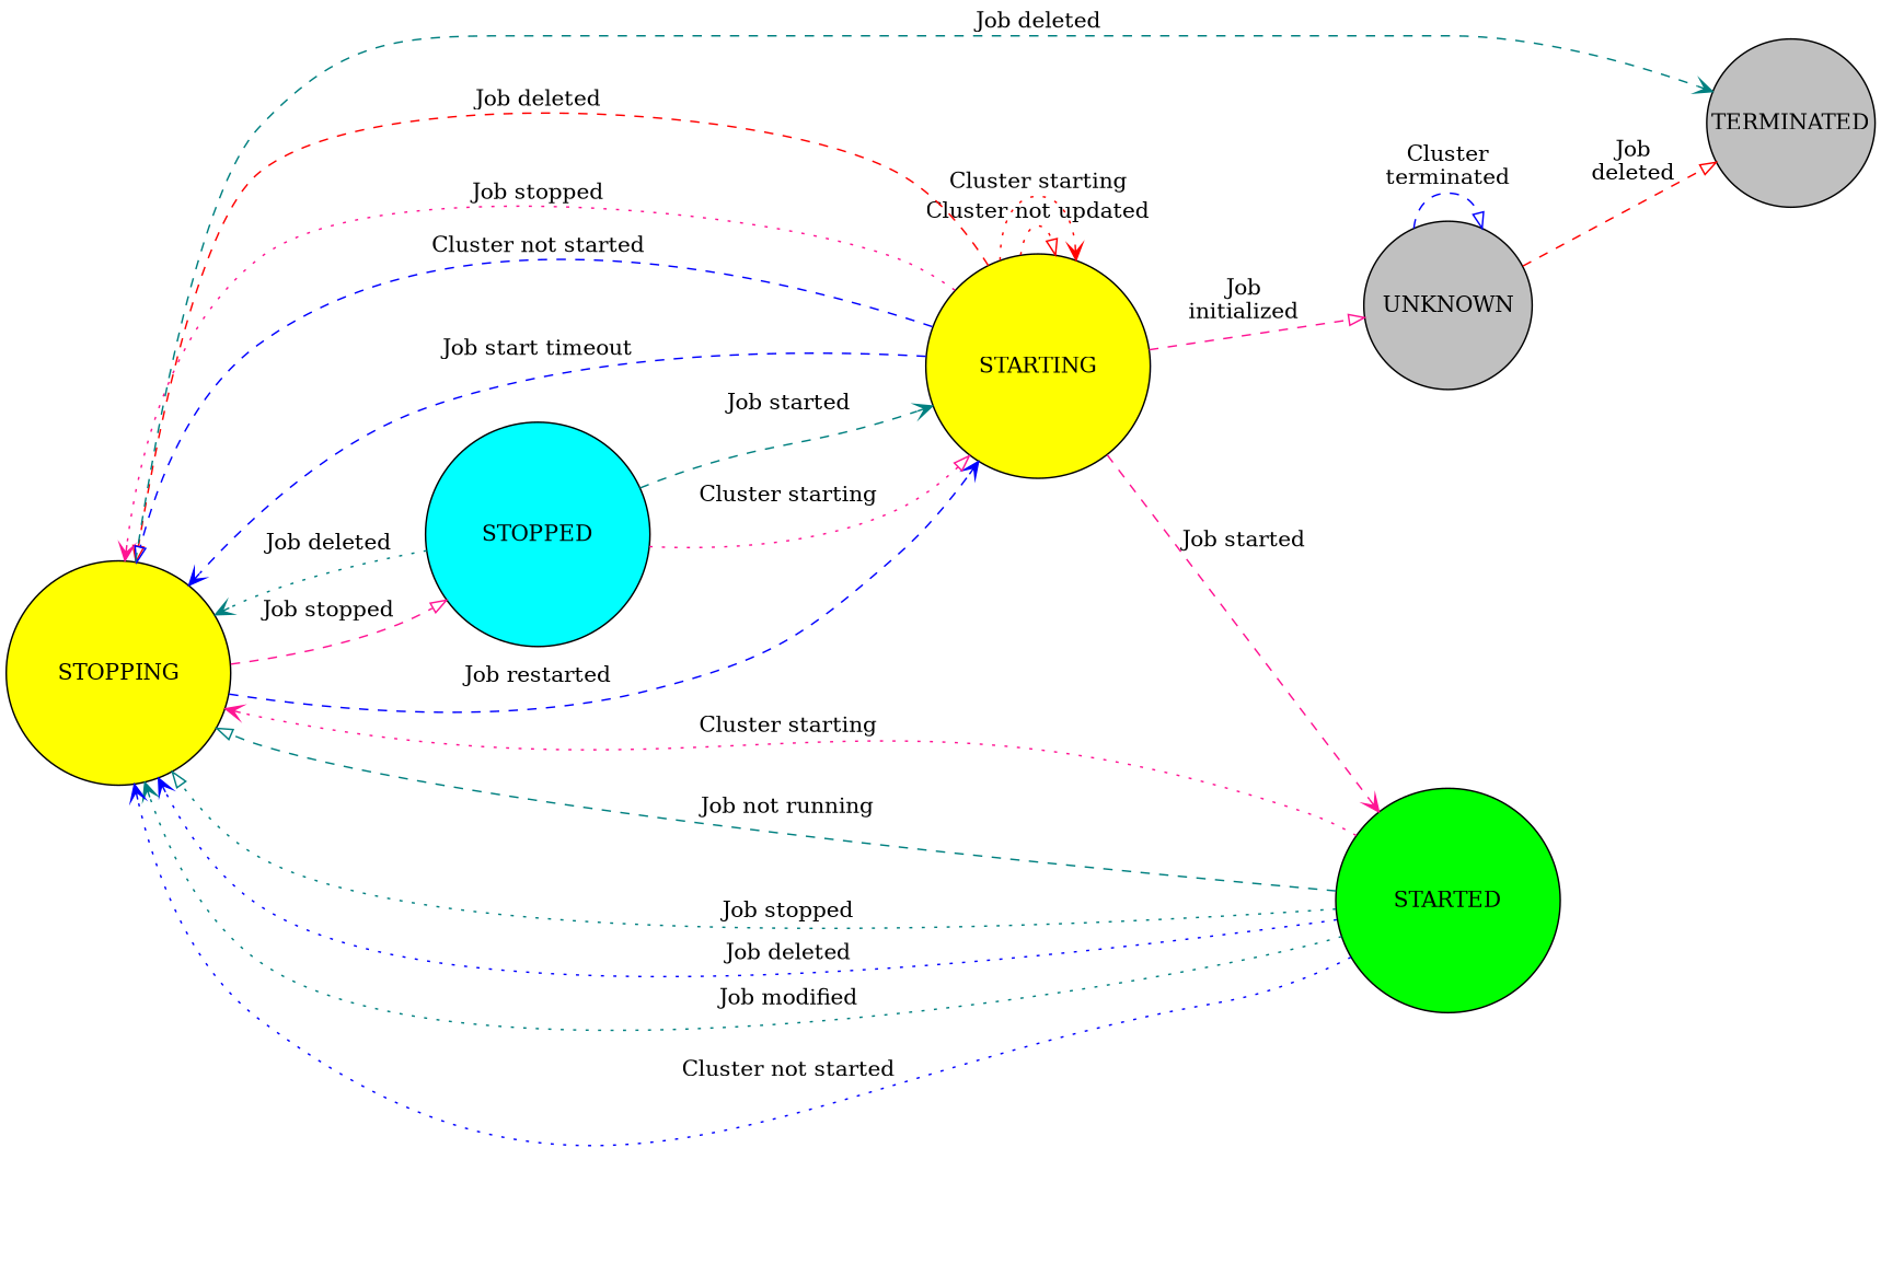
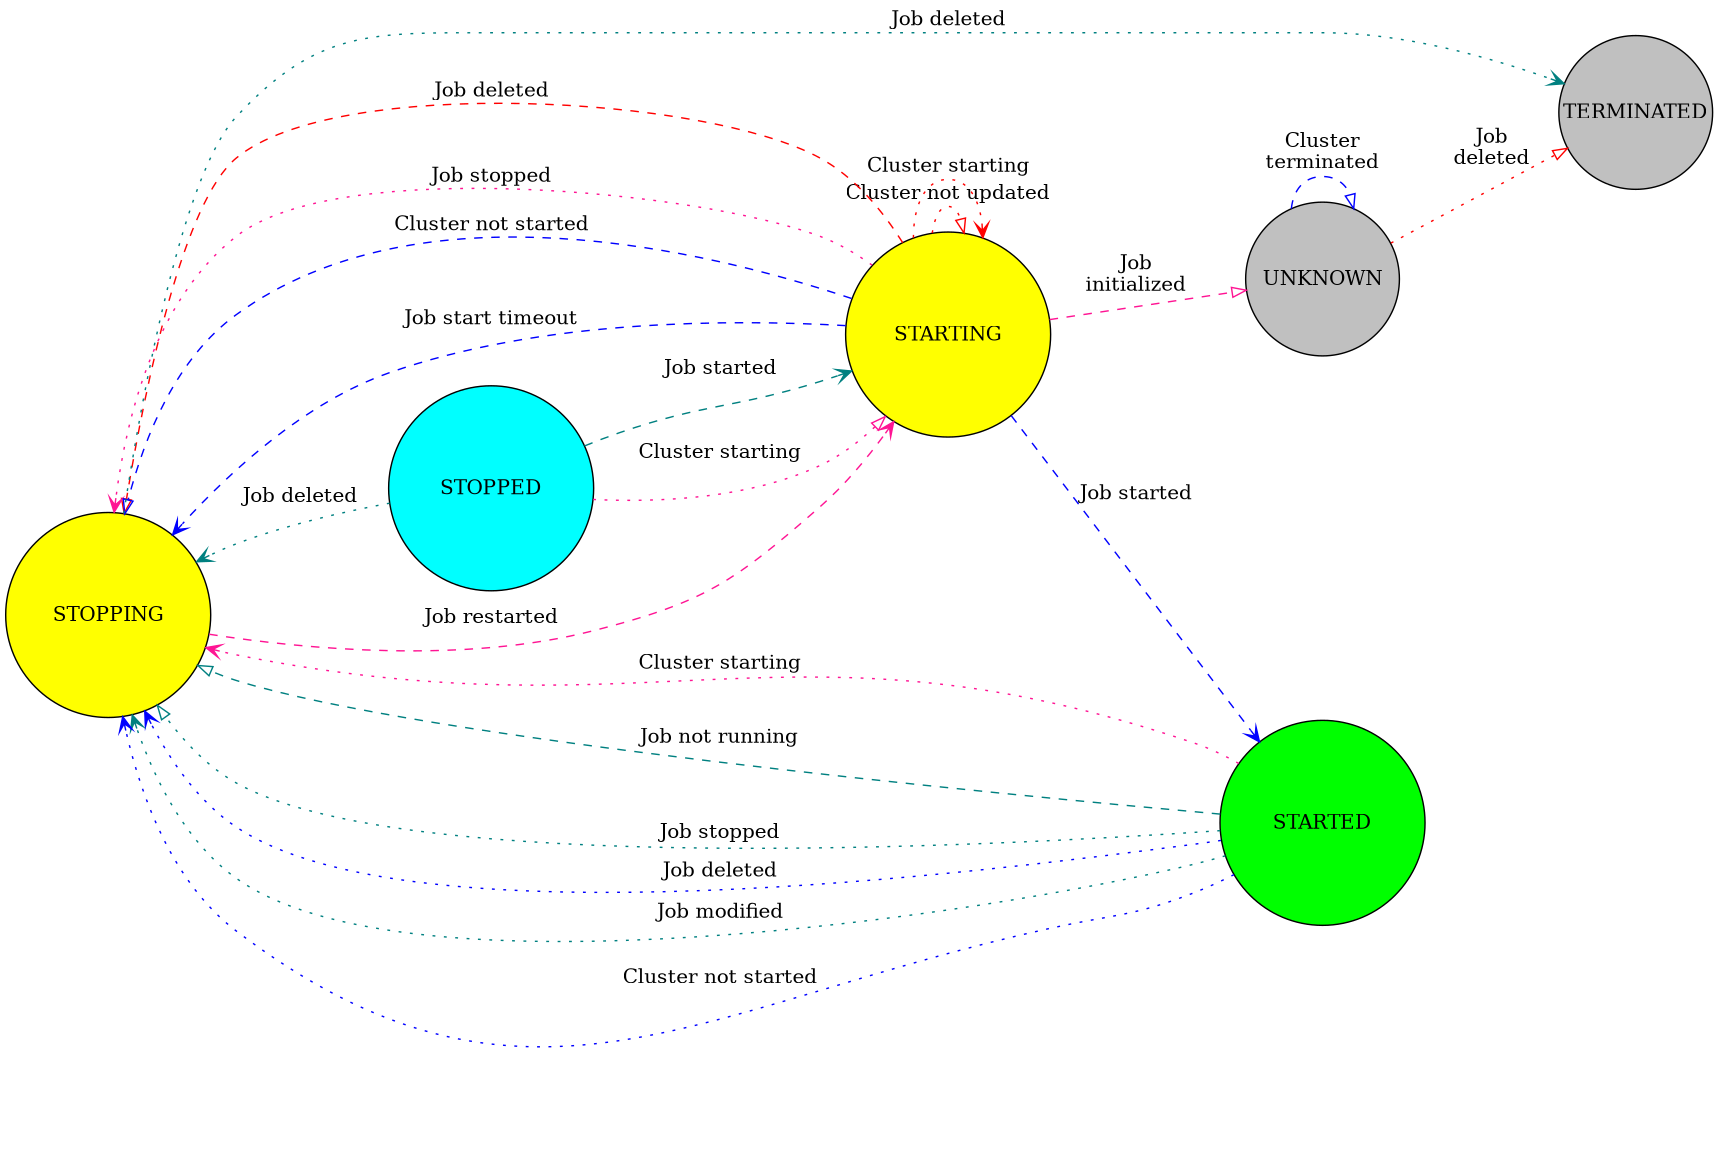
  digraph {
    autosize=false
    rankdir=LR
    node [fillcolor=grey fixedsize=true heigth=1.8 shape=circle style=filled]
    edge [arrowhead=vee color=blue style=dashed]
    n1 [label=<       <TABLE ALIGN="LEFT" BORDER="0" CELLBORDER="0" CELLSPACING="0">           <TR>               <TD>UNKNOWN</TD>           </TR>       </TABLE>   > width=1.5]
    n2 [label=<        <TABLE ALIGN="LEFT" BORDER="0" CELLBORDER="0" CELLSPACING="0">            <TR>                <TD>TERMINATED</TD>            </TR>        </TABLE>       > width=1.5]
    n3 [fillcolor=yellow label=<        <TABLE ALIGN="LEFT" BORDER="0" CELLBORDER="0" CELLSPACING="0">            <TR>                <TD>STARTING</TD>            </TR>        </TABLE>      > width=2.0]
    n4 [fillcolor=green label=<     <TABLE ALIGN="LEFT" BORDER="0" CELLBORDER="0" CELLSPACING="0">         <TR>             <TD>STARTED</TD>         </TR>     </TABLE>   > width=2.0]
    n5 [fillcolor=yellow label=<     <TABLE ALIGN="LEFT" BORDER="0" CELLBORDER="0" CELLSPACING="0">         <TR>             <TD>STOPPING</TD>         </TR>     </TABLE>   > width=2.0]
    n6 [fillcolor=cyan label=<      <TABLE ALIGN="LEFT" BORDER="0" CELLBORDER="0" CELLSPACING="0">          <TR>              <TD>STOPPED</TD>          </TR>      </TABLE>     > width=2.0]
    n1 -> n1 [arrowhead=onormal label=<       <TABLE ALIGN="LEFT" BORDER="0" CELLBORDER="0" CELLSPACING="0">           <TR>               <TD>Cluster<BR/>terminated</TD>           </TR>       </TABLE>   >]
-   n1 -> n2 [arrowhead=onormal color=red label=<       <TABLE ALIGN="LEFT" BORDER="0" CELLBORDER="0" CELLSPACING="0">           <TR>               <TD>Job<BR/>deleted</TD>           </TR>       </TABLE>   >]
+   n1 -> n2 [arrowhead=onormal color=red label=<       <TABLE ALIGN="LEFT" BORDER="0" CELLBORDER="0" CELLSPACING="0">           <TR>               <TD>Job<BR/>deleted</TD>           </TR>       </TABLE>   > style=dotted]
    n3 -> n1 [arrowhead=onormal color=deeppink label=<       <TABLE ALIGN="LEFT" BORDER="0" CELLBORDER="0" CELLSPACING="0">           <TR>               <TD>Job<BR/>initialized</TD>           </TR>       </TABLE>   >]
    n3 -> n3 [arrowhead=onormal color=red label=<       <TABLE ALIGN="LEFT" BORDER="0" CELLBORDER="0" CELLSPACING="0">           <TR>               <TD>Cluster not updated</TD>           </TR>       </TABLE>   > style=dotted]
    n3 -> n3 [color=red label=<       <TABLE ALIGN="LEFT" BORDER="0" CELLBORDER="0" CELLSPACING="0">           <TR>               <TD>Cluster starting</TD>           </TR>       </TABLE>   > style=dotted]
-   n3 -> n4 [color=deeppink label=<       <TABLE ALIGN="LEFT" BORDER="0" CELLBORDER="0" CELLSPACING="0">           <TR>               <TD>Job started</TD>           </TR>       </TABLE>   >]
+   n3 -> n4 [label=<       <TABLE ALIGN="LEFT" BORDER="0" CELLBORDER="0" CELLSPACING="0">           <TR>               <TD>Job started</TD>           </TR>       </TABLE>   >]
    n3 -> n5 [arrowhead=onormal color=red label=<       <TABLE ALIGN="LEFT" BORDER="0" CELLBORDER="0" CELLSPACING="0">           <TR>               <TD>Job deleted</TD>           </TR>       </TABLE>   >]
    n3 -> n5 [color=deeppink label=<       <TABLE ALIGN="LEFT" BORDER="0" CELLBORDER="0" CELLSPACING="0">           <TR>               <TD>Job stopped</TD>           </TR>       </TABLE>   > style=dotted]
    n3 -> n5 [arrowhead=onormal label=<       <TABLE ALIGN="LEFT" BORDER="0" CELLBORDER="0" CELLSPACING="0">           <TR>               <TD>Cluster not started</TD>           </TR>       </TABLE>   >]
    n3 -> n5 [label=<       <TABLE ALIGN="LEFT" BORDER="0" CELLBORDER="0" CELLSPACING="0">           <TR>               <TD>Job start timeout</TD>           </TR>       </TABLE>   >]
    n4 -> n5 [arrowhead=onormal color=teal label=<       <TABLE ALIGN="LEFT" BORDER="0" CELLBORDER="0" CELLSPACING="0">           <TR>               <TD>Job stopped</TD>           </TR>       </TABLE>   > style=dotted]
    n4 -> n5 [label=<       <TABLE ALIGN="LEFT" BORDER="0" CELLBORDER="0" CELLSPACING="0">           <TR>               <TD>Job deleted</TD>           </TR>       </TABLE>   > style=dotted]
    n4 -> n5 [color=teal label=<       <TABLE ALIGN="LEFT" BORDER="0" CELLBORDER="0" CELLSPACING="0">           <TR>               <TD>Job modified</TD>           </TR>       </TABLE>   > style=dotted]
    n4 -> n5 [label=<       <TABLE ALIGN="LEFT" BORDER="0" CELLBORDER="0" CELLSPACING="0">           <TR>               <TD>Cluster not started</TD>           </TR>       </TABLE>   > style=dotted]
    n4 -> n5 [color=deeppink label=<       <TABLE ALIGN="LEFT" BORDER="0" CELLBORDER="0" CELLSPACING="0">           <TR>               <TD>Cluster starting</TD>           </TR>       </TABLE>   > style=dotted]
    n4 -> n5 [arrowhead=onormal color=teal label=<       <TABLE ALIGN="LEFT" BORDER="0" CELLBORDER="0" CELLSPACING="0">           <TR>               <TD>Job not running</TD>           </TR>       </TABLE>   >]
-   n5 -> n2 [color=teal label=<       <TABLE ALIGN="LEFT" BORDER="0" CELLBORDER="0" CELLSPACING="0">           <TR>               <TD>Job deleted</TD>           </TR>       </TABLE>   >]
-   n5 -> n3 [label=<       <TABLE ALIGN="LEFT" BORDER="0" CELLBORDER="0" CELLSPACING="0">           <TR>               <TD>Job restarted</TD>           </TR>       </TABLE>   >]
-   n5 -> n6 [arrowhead=onormal color=deeppink label=<       <TABLE ALIGN="LEFT" BORDER="0" CELLBORDER="0" CELLSPACING="0">           <TR>               <TD>Job stopped</TD>           </TR>       </TABLE>   >]
+   n5 -> n2 [color=teal label=<       <TABLE ALIGN="LEFT" BORDER="0" CELLBORDER="0" CELLSPACING="0">           <TR>               <TD>Job deleted</TD>           </TR>       </TABLE>   > style=dotted]
+   n5 -> n3 [color=deeppink label=<       <TABLE ALIGN="LEFT" BORDER="0" CELLBORDER="0" CELLSPACING="0">           <TR>               <TD>Job restarted</TD>           </TR>       </TABLE>   >]
    n6 -> n3 [color=teal label=<       <TABLE ALIGN="LEFT" BORDER="0" CELLBORDER="0" CELLSPACING="0">           <TR>               <TD>Job started</TD>           </TR>       </TABLE>   >]
    n6 -> n3 [arrowhead=onormal color=deeppink label=<       <TABLE ALIGN="LEFT" BORDER="0" CELLBORDER="0" CELLSPACING="0">           <TR>               <TD>Cluster starting</TD>           </TR>       </TABLE>   > style=dotted]
    n6 -> n5 [color=teal label=<       <TABLE ALIGN="LEFT" BORDER="0" CELLBORDER="0" CELLSPACING="0">           <TR>               <TD>Job deleted</TD>           </TR>       </TABLE>   > style=dotted]
  }
